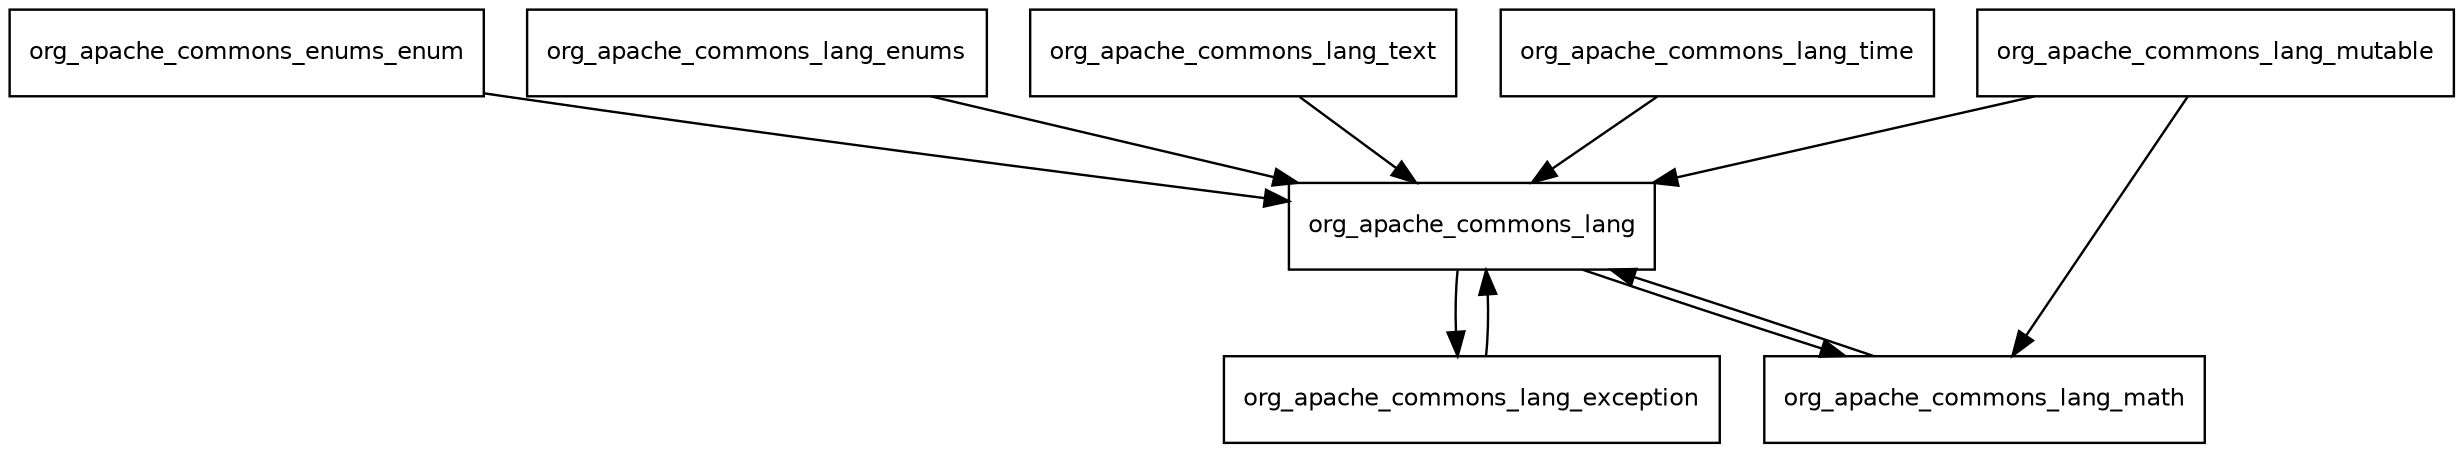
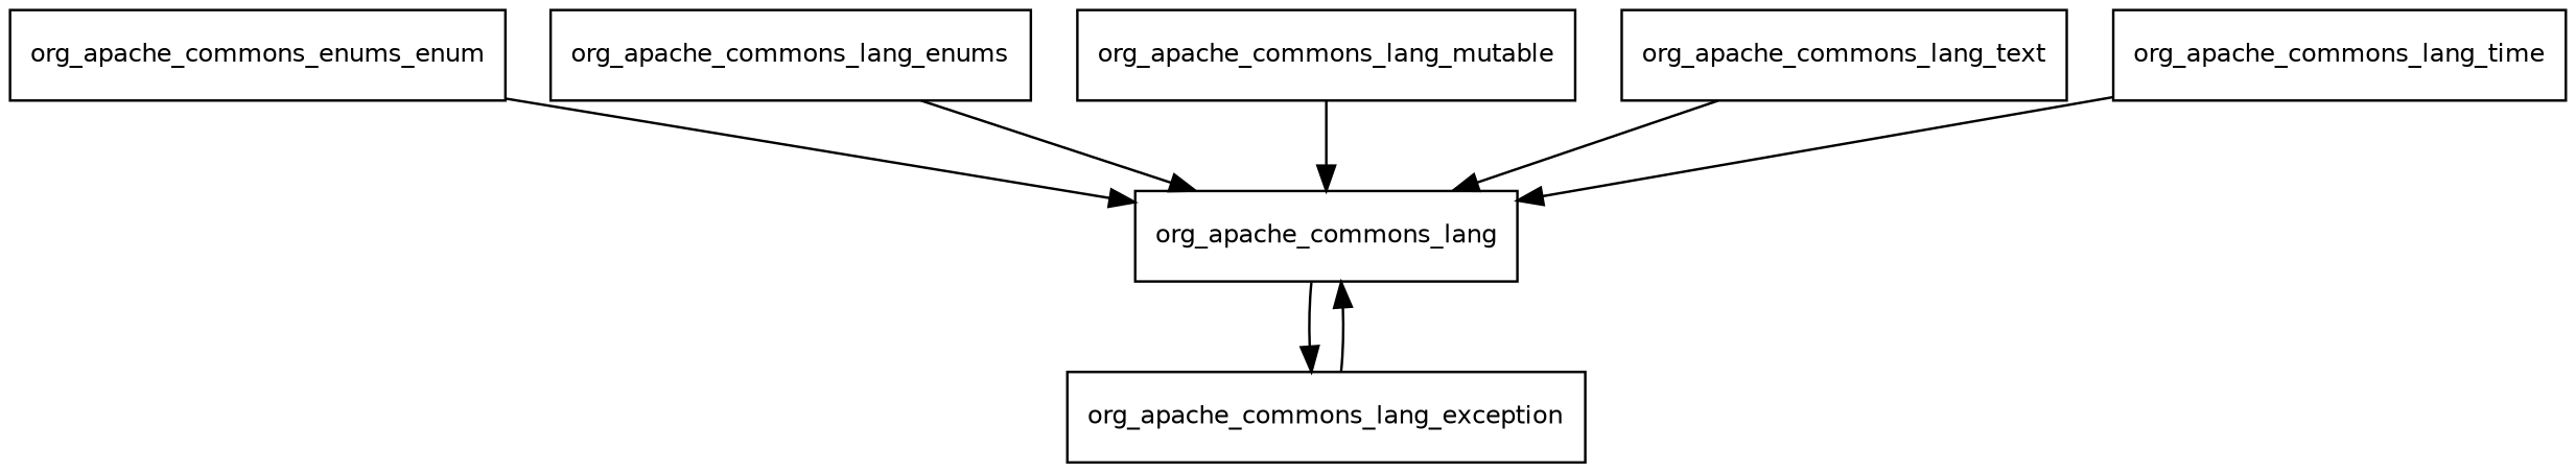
  digraph {
    fontname="DejaVu Sans"
    node [fontname="DejaVu Sans" fontsize=10.0 shape=box]
    edge [fontname="DejaVu Sans"]
    org_apache_commons_lang
    org_apache_commons_lang_exception
-   org_apache_commons_lang_math
    n4 [label=org_apache_commons_enums_enum]
    org_apache_commons_lang_enums
    org_apache_commons_lang_mutable
    org_apache_commons_lang_text
    org_apache_commons_lang_time
    org_apache_commons_lang -> org_apache_commons_lang_exception
-   org_apache_commons_lang -> org_apache_commons_lang_math
    org_apache_commons_lang_exception -> org_apache_commons_lang
-   org_apache_commons_lang_math -> org_apache_commons_lang
    n4 -> org_apache_commons_lang
    org_apache_commons_lang_enums -> org_apache_commons_lang
    org_apache_commons_lang_mutable -> org_apache_commons_lang
-   org_apache_commons_lang_mutable -> org_apache_commons_lang_math
    org_apache_commons_lang_text -> org_apache_commons_lang
    org_apache_commons_lang_time -> org_apache_commons_lang
  }
